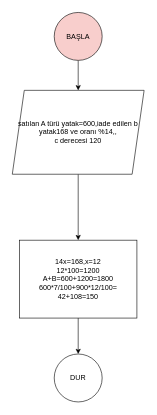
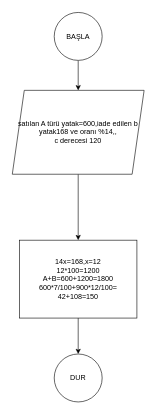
  <mxCell id="0" />
  <mxCell id="1" parent="0" />
  <mxCell id="2" value="DUR" style="ellipse;whiteSpace=wrap;html=1;aspect=fixed;" vertex="1" parent="1"><mxGeometry x="90" y="590" width="80" height="80" as="geometry" /></mxCell>
  <mxCell id="3" value="" style="edgeStyle=orthogonalEdgeStyle;rounded=0;orthogonalLoop=1;jettySize=auto;html=1;" edge="1" parent="1" source="4" target="6"><mxGeometry relative="1" as="geometry" /></mxCell>
- <mxCell id="4" value="BAŞLA" style="ellipse;whiteSpace=wrap;html=1;aspect=fixed;fillColor=#f8cecc;" vertex="1" parent="1"><mxGeometry x="90" y="20" width="80" height="80" as="geometry" /></mxCell>
+ <mxCell id="4" value="BAŞLA" style="ellipse;whiteSpace=wrap;html=1;aspect=fixed;" vertex="1" parent="1"><mxGeometry x="90" y="20" width="80" height="80" as="geometry" /></mxCell>
  <mxCell id="5" value="" style="edgeStyle=orthogonalEdgeStyle;rounded=0;orthogonalLoop=1;jettySize=auto;html=1;" edge="1" parent="1" source="6" target="8"><mxGeometry relative="1" as="geometry" /></mxCell>
  <mxCell id="6" value="satılan A türü yatak=600,iade edilen b yatak168 ve oranı %14,,&lt;br&gt;c derecesi 120" style="shape=parallelogram;perimeter=parallelogramPerimeter;whiteSpace=wrap;html=1;fixedSize=1;" vertex="1" parent="1"><mxGeometry x="20" y="150" width="220" height="140" as="geometry" /></mxCell>
  <mxCell id="7" value="" style="edgeStyle=orthogonalEdgeStyle;rounded=0;orthogonalLoop=1;jettySize=auto;html=1;" edge="1" parent="1" source="8" target="2"><mxGeometry relative="1" as="geometry" /></mxCell>
  <mxCell id="8" value="14x=168,x=12&lt;br&gt;12*100=1200&lt;br&gt;A+B=600+1200=1800&lt;br&gt;600*7/100+900*12/100=&lt;br&gt;42+108=150" style="whiteSpace=wrap;html=1;" vertex="1" parent="1"><mxGeometry x="32" y="400" width="196" height="130" as="geometry" /></mxCell>
